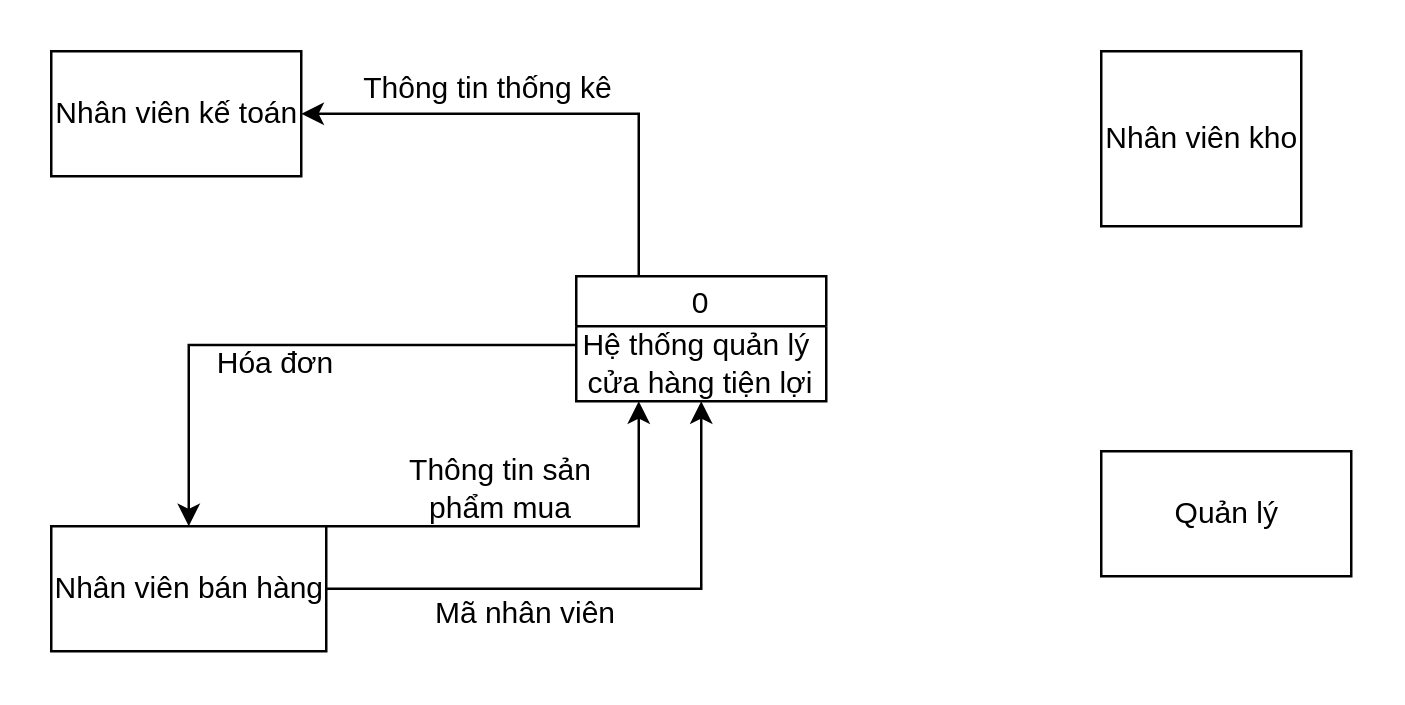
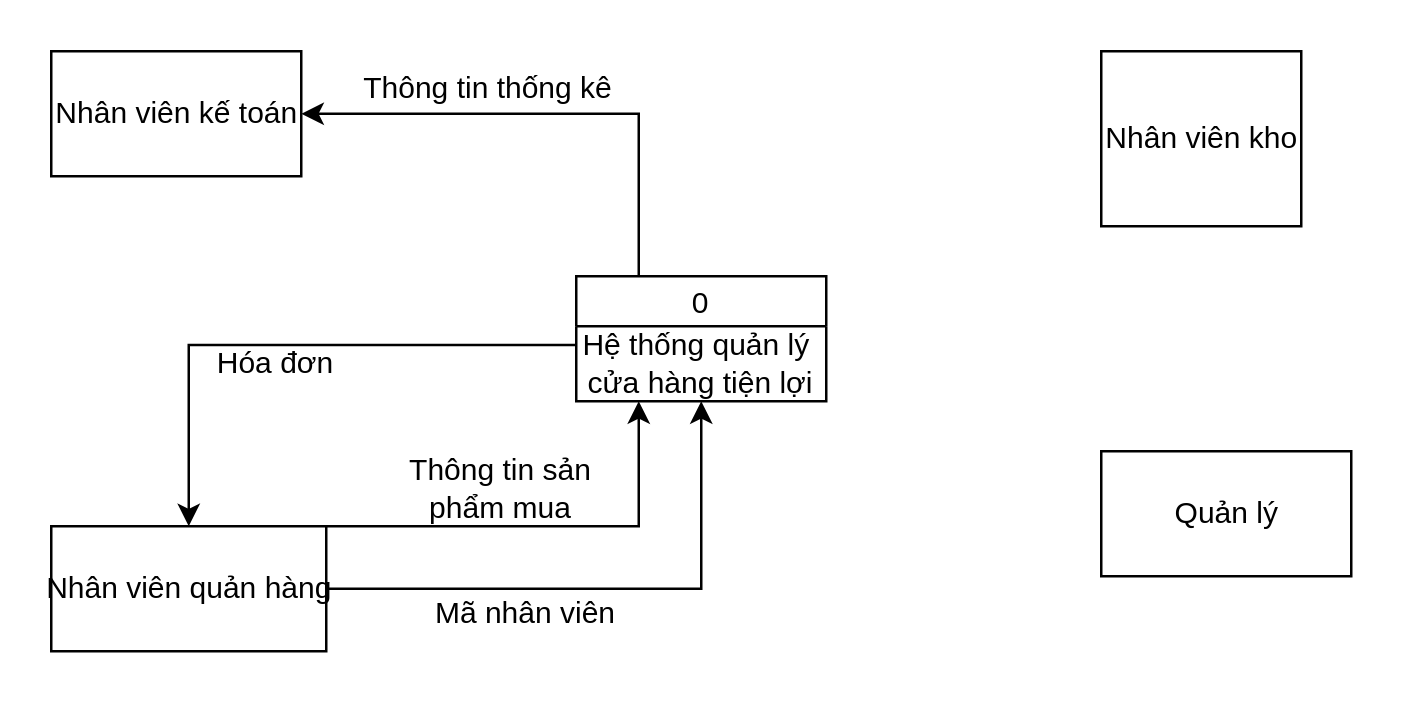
  <mxCell id="0" />
  <mxCell id="1" parent="0" />
  <mxCell id="2" style="edgeStyle=orthogonalEdgeStyle;rounded=0;orthogonalLoop=1;jettySize=auto;html=1;exitX=0.25;exitY=0;exitDx=0;exitDy=0;entryX=1;entryY=0.5;entryDx=0;entryDy=0;" edge="1" parent="1" source="3" target="5"><mxGeometry relative="1" as="geometry" /></mxCell>
  <mxCell id="3" value="0" style="swimlane;fontStyle=0;childLayout=stackLayout;horizontal=1;startSize=20;fillColor=#ffffff;horizontalStack=0;resizeParent=1;resizeParentMax=0;resizeLast=0;collapsible=0;marginBottom=0;swimlaneFillColor=#ffffff;" vertex="1" parent="1"><mxGeometry x="230" y="110" width="100" height="50" as="geometry" /></mxCell>
  <mxCell id="4" value="Hệ thống quản lý&amp;nbsp; cửa hàng tiện lợi" style="text;html=1;strokeColor=none;fillColor=none;align=center;verticalAlign=middle;whiteSpace=wrap;rounded=0;" vertex="1" parent="3"><mxGeometry y="20" width="100" height="30" as="geometry" /></mxCell>
  <mxCell id="5" value="Nhân viên kế toán" style="html=1;dashed=0;whitespace=wrap;" vertex="1" parent="1"><mxGeometry x="20" y="20" width="100" height="50" as="geometry" /></mxCell>
  <mxCell id="6" value="Quản lý" style="html=1;dashed=0;whitespace=wrap;" vertex="1" parent="1"><mxGeometry x="440" y="180" width="100" height="50" as="geometry" /></mxCell>
  <mxCell id="7" style="edgeStyle=orthogonalEdgeStyle;rounded=0;orthogonalLoop=1;jettySize=auto;html=1;exitX=1;exitY=0.5;exitDx=0;exitDy=0;entryX=0.5;entryY=1;entryDx=0;entryDy=0;" edge="1" parent="1" source="9" target="4"><mxGeometry relative="1" as="geometry" /></mxCell>
  <mxCell id="8" style="edgeStyle=orthogonalEdgeStyle;rounded=0;orthogonalLoop=1;jettySize=auto;html=1;exitX=1;exitY=0;exitDx=0;exitDy=0;entryX=0.25;entryY=1;entryDx=0;entryDy=0;" edge="1" parent="1" source="9" target="4"><mxGeometry relative="1" as="geometry"><Array as="points"><mxPoint x="255" y="210" /></Array></mxGeometry></mxCell>
- <mxCell id="9" value="Nhân viên bán hàng" style="html=1;dashed=0;whitespace=wrap;" vertex="1" parent="1"><mxGeometry x="20" y="210" width="110" height="50" as="geometry" /></mxCell>
+ <mxCell id="9" value="Nhân viên quản hàng" style="html=1;dashed=0;whitespace=wrap;" vertex="1" parent="1"><mxGeometry x="20" y="210" width="110" height="50" as="geometry" /></mxCell>
  <mxCell id="10" value="Nhân viên kho" style="html=1;dashed=0;whitespace=wrap;" vertex="1" parent="1"><mxGeometry x="440" y="20" width="80" height="70" as="geometry" /></mxCell>
  <mxCell id="11" value="Mã nhân viên" style="text;html=1;strokeColor=none;fillColor=none;align=center;verticalAlign=middle;whiteSpace=wrap;rounded=0;" vertex="1" parent="1"><mxGeometry x="170" y="230" width="80" height="30" as="geometry" /></mxCell>
  <mxCell id="12" style="edgeStyle=orthogonalEdgeStyle;rounded=0;orthogonalLoop=1;jettySize=auto;html=1;exitX=0;exitY=0.25;exitDx=0;exitDy=0;entryX=0.5;entryY=0;entryDx=0;entryDy=0;" edge="1" parent="1" source="4" target="9"><mxGeometry relative="1" as="geometry" /></mxCell>
  <mxCell id="13" value="Hóa đơn" style="text;html=1;strokeColor=none;fillColor=none;align=center;verticalAlign=middle;whiteSpace=wrap;rounded=0;" vertex="1" parent="1"><mxGeometry x="80" y="130" width="60" height="30" as="geometry" /></mxCell>
  <mxCell id="14" value="Thông tin sản phẩm mua" style="text;html=1;strokeColor=none;fillColor=none;align=center;verticalAlign=middle;whiteSpace=wrap;rounded=0;" vertex="1" parent="1"><mxGeometry x="160" y="180" width="80" height="30" as="geometry" /></mxCell>
  <mxCell id="15" value="Thông tin thống kê" style="text;html=1;strokeColor=none;fillColor=none;align=center;verticalAlign=middle;whiteSpace=wrap;rounded=0;" vertex="1" parent="1"><mxGeometry x="140" y="20" width="110" height="30" as="geometry" /></mxCell>
